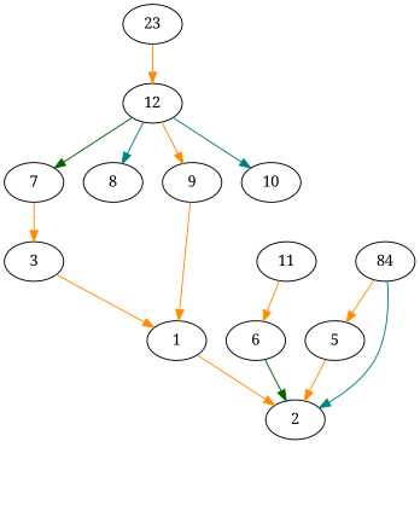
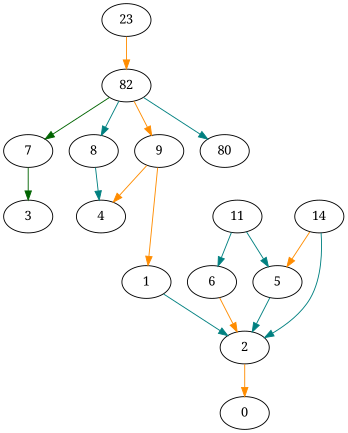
  digraph {
    fontname="Noto Serif"
    node [fontname="Noto Serif"]
    edge [Weight=23 color=darkorange fontname="Noto Serif"]
+   0 [Weight=1]
    1 [Weight=50]
    2 [Weight=13]
    3 [Weight=83]
+   4 [Weight=19]
    5 [Weight=42]
    6 [Weight=32]
    7 [Weight=14]
    8 [Weight=8]
    9 [Weight=15]
-   10 [Weight=23]
+   10 [Weight=23 label=80]
    11 [Weight=124]
-   12 [Weight=132]
+   12 [Weight=132 label=82]
    n14 [Weight=172 label=23]
-   14 [Weight=154 label=84]
-   1 -> 2
-   3 -> 1 [Weight=22]
-   5 -> 2 [Weight=274]
-   6 -> 2 [Weight=213 color=darkgreen]
-   7 -> 3
+   14 [Weight=154]
+   1 -> 2 [color=teal]
+   2 -> 0 [Weight=63]
+   5 -> 2 [Weight=274 color=teal]
+   6 -> 2 [Weight=213]
+   7 -> 3 [color=darkgreen]
+   8 -> 4 [Weight=43 color=teal]
    9 -> 1 [Weight=250]
-   11 -> 6
+   9 -> 4 [Weight=54]
+   11 -> 5 [Weight=84 color=teal]
+   11 -> 6 [color=teal]
    12 -> 7 [Weight=56 color=darkgreen]
    12 -> 8 [Weight=82 color=teal]
    12 -> 9 [Weight=89]
    12 -> 10 [Weight=34 color=teal]
    n14 -> 12 [Weight=20]
    14 -> 2 [Weight=224 color=teal]
    14 -> 5 [Weight=99]
  }
